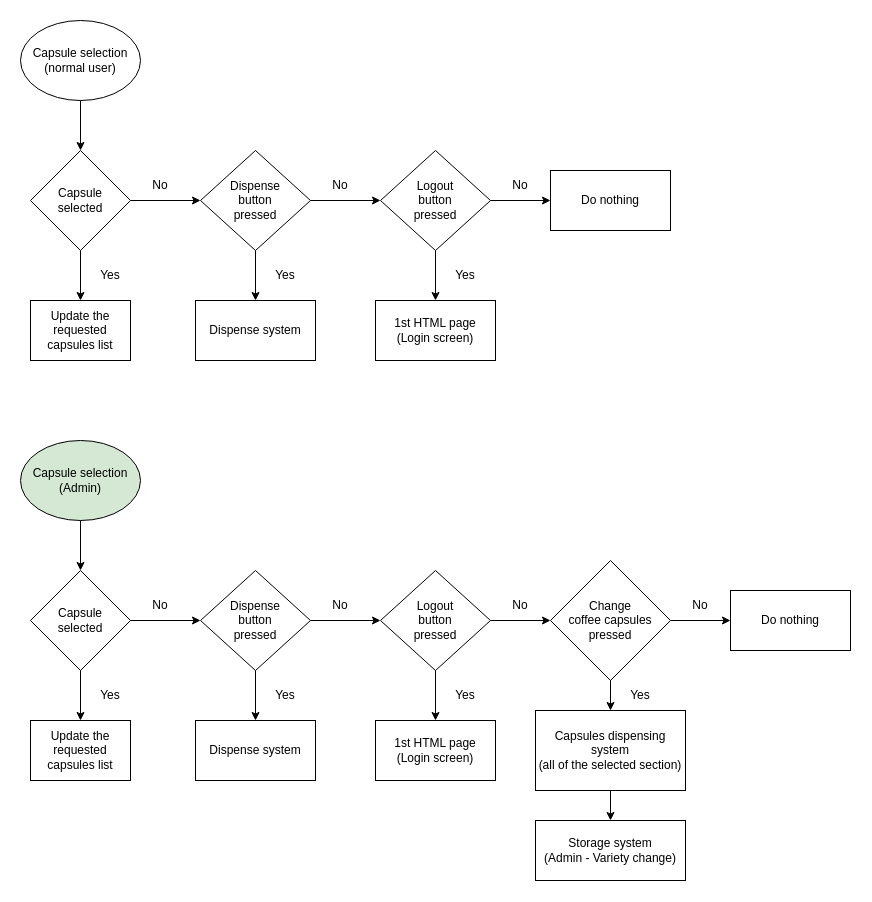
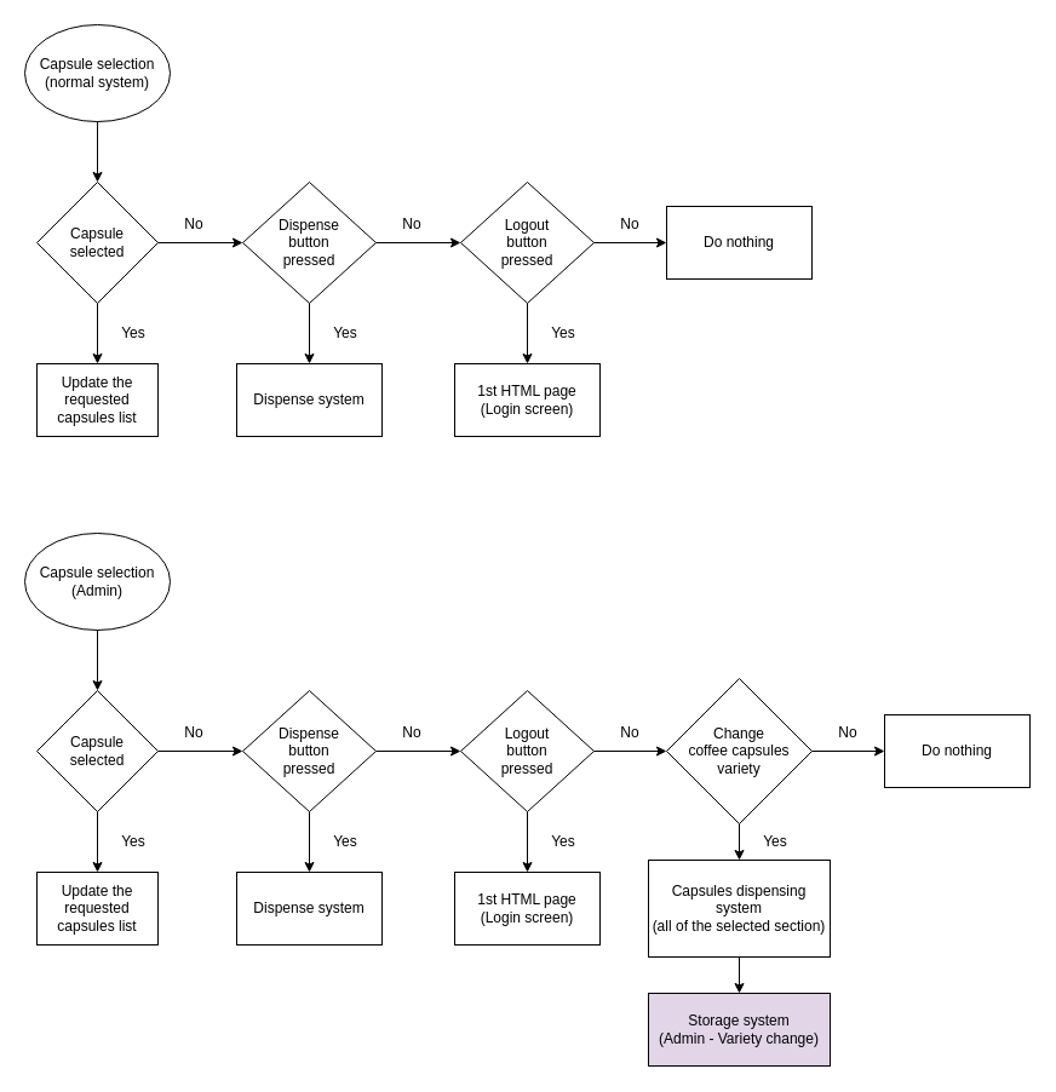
  <mxCell id="0" />
  <mxCell id="1" parent="0" />
- <mxCell id="2" value="Capsule selection&lt;br&gt;(normal user)" style="ellipse;whiteSpace=wrap;html=1;" parent="1" vertex="1"><mxGeometry x="20" y="20" width="120" height="80" as="geometry" /></mxCell>
+ <mxCell id="2" value="Capsule selection&lt;br&gt;(normal system)" style="ellipse;whiteSpace=wrap;html=1;" parent="1" vertex="1"><mxGeometry x="20" y="20" width="120" height="80" as="geometry" /></mxCell>
  <mxCell id="3" value="Capsule &lt;br&gt;selected" style="rhombus;whiteSpace=wrap;html=1;" parent="1" vertex="1"><mxGeometry x="30" y="150" width="100" height="100" as="geometry" /></mxCell>
  <mxCell id="4" value="" style="endArrow=classic;html=1;rounded=0;entryX=0.5;entryY=0;entryDx=0;entryDy=0;exitX=0.5;exitY=1;exitDx=0;exitDy=0;" parent="1" source="2" target="3" edge="1"><mxGeometry width="50" height="50" relative="1" as="geometry"><mxPoint x="90" y="120" as="sourcePoint" /><mxPoint x="300" y="210" as="targetPoint" /></mxGeometry></mxCell>
  <mxCell id="5" value="" style="endArrow=classic;html=1;rounded=0;exitX=1;exitY=0.5;exitDx=0;exitDy=0;entryX=0;entryY=0.5;entryDx=0;entryDy=0;" parent="1" source="3" target="10" edge="1"><mxGeometry width="50" height="50" relative="1" as="geometry"><mxPoint x="250" y="260" as="sourcePoint" /><mxPoint x="180" y="200" as="targetPoint" /></mxGeometry></mxCell>
  <mxCell id="6" value="" style="endArrow=classic;html=1;rounded=0;exitX=0.5;exitY=1;exitDx=0;exitDy=0;entryX=0.5;entryY=0;entryDx=0;entryDy=0;entryPerimeter=0;" parent="1" source="3" target="7" edge="1"><mxGeometry width="50" height="50" relative="1" as="geometry"><mxPoint x="250" y="260" as="sourcePoint" /><mxPoint x="80" y="290" as="targetPoint" /></mxGeometry></mxCell>
  <mxCell id="7" value="Update the requested capsules list" style="rounded=0;whiteSpace=wrap;html=1;" parent="1" vertex="1"><mxGeometry x="30" y="300" width="100" height="60" as="geometry" /></mxCell>
  <mxCell id="8" value="Yes" style="text;html=1;strokeColor=none;fillColor=none;align=center;verticalAlign=middle;whiteSpace=wrap;rounded=0;" parent="1" vertex="1"><mxGeometry x="80" y="260" width="60" height="30" as="geometry" /></mxCell>
  <mxCell id="9" value="No" style="text;html=1;strokeColor=none;fillColor=none;align=center;verticalAlign=middle;whiteSpace=wrap;rounded=0;" parent="1" vertex="1"><mxGeometry x="130" y="170" width="60" height="30" as="geometry" /></mxCell>
  <mxCell id="10" value="Dispense&lt;br&gt;button&lt;br&gt;pressed" style="rhombus;whiteSpace=wrap;html=1;" parent="1" vertex="1"><mxGeometry x="200" y="150" width="110" height="100" as="geometry" /></mxCell>
  <mxCell id="11" value="" style="endArrow=classic;html=1;rounded=0;exitX=0.5;exitY=1;exitDx=0;exitDy=0;entryX=0.5;entryY=0;entryDx=0;entryDy=0;" parent="1" source="10" target="12" edge="1"><mxGeometry width="50" height="50" relative="1" as="geometry"><mxPoint x="200" y="260" as="sourcePoint" /><mxPoint x="255" y="290" as="targetPoint" /></mxGeometry></mxCell>
  <mxCell id="12" value="Dispense system" style="rounded=0;whiteSpace=wrap;html=1;" parent="1" vertex="1"><mxGeometry x="195" y="300" width="120" height="60" as="geometry" /></mxCell>
  <mxCell id="13" value="Logout&lt;br&gt;button&lt;br&gt;pressed" style="rhombus;whiteSpace=wrap;html=1;" parent="1" vertex="1"><mxGeometry x="380" y="150" width="110" height="100" as="geometry" /></mxCell>
  <mxCell id="14" value="Yes" style="text;html=1;strokeColor=none;fillColor=none;align=center;verticalAlign=middle;whiteSpace=wrap;rounded=0;" parent="1" vertex="1"><mxGeometry x="255" y="260" width="60" height="30" as="geometry" /></mxCell>
  <mxCell id="15" value="" style="endArrow=classic;html=1;rounded=0;exitX=1;exitY=0.5;exitDx=0;exitDy=0;entryX=0;entryY=0.5;entryDx=0;entryDy=0;" parent="1" source="10" target="13" edge="1"><mxGeometry width="50" height="50" relative="1" as="geometry"><mxPoint x="200" y="260" as="sourcePoint" /><mxPoint x="250" y="210" as="targetPoint" /></mxGeometry></mxCell>
  <mxCell id="16" value="No" style="text;html=1;strokeColor=none;fillColor=none;align=center;verticalAlign=middle;whiteSpace=wrap;rounded=0;" parent="1" vertex="1"><mxGeometry x="310" y="170" width="60" height="30" as="geometry" /></mxCell>
  <mxCell id="17" value="" style="endArrow=classic;html=1;rounded=0;exitX=0.5;exitY=1;exitDx=0;exitDy=0;entryX=0.5;entryY=0;entryDx=0;entryDy=0;" parent="1" source="13" target="18" edge="1"><mxGeometry width="50" height="50" relative="1" as="geometry"><mxPoint x="200" y="250" as="sourcePoint" /><mxPoint x="435" y="300" as="targetPoint" /></mxGeometry></mxCell>
  <mxCell id="18" value="1st HTML page&lt;br&gt;(Login screen)" style="rounded=0;whiteSpace=wrap;html=1;" parent="1" vertex="1"><mxGeometry x="375" y="300" width="120" height="60" as="geometry" /></mxCell>
  <mxCell id="19" value="Yes" style="text;html=1;strokeColor=none;fillColor=none;align=center;verticalAlign=middle;whiteSpace=wrap;rounded=0;" parent="1" vertex="1"><mxGeometry x="435" y="260" width="60" height="30" as="geometry" /></mxCell>
  <mxCell id="20" value="" style="endArrow=classic;html=1;rounded=0;exitX=1;exitY=0.5;exitDx=0;exitDy=0;entryX=0;entryY=0.5;entryDx=0;entryDy=0;" parent="1" source="13" target="22" edge="1"><mxGeometry width="50" height="50" relative="1" as="geometry"><mxPoint x="580" y="220" as="sourcePoint" /><mxPoint x="600" y="200" as="targetPoint" /></mxGeometry></mxCell>
  <mxCell id="21" value="No" style="text;html=1;strokeColor=none;fillColor=none;align=center;verticalAlign=middle;whiteSpace=wrap;rounded=0;" parent="1" vertex="1"><mxGeometry x="490" y="170" width="60" height="30" as="geometry" /></mxCell>
  <mxCell id="22" value="Do nothing" style="rounded=0;whiteSpace=wrap;html=1;" parent="1" vertex="1"><mxGeometry x="550" y="170" width="120" height="60" as="geometry" /></mxCell>
- <mxCell id="23" value="Capsule selection&lt;br&gt;(Admin)" style="ellipse;whiteSpace=wrap;html=1;fillColor=#d5e8d4;" parent="1" vertex="1"><mxGeometry x="20" y="440" width="120" height="80" as="geometry" /></mxCell>
+ <mxCell id="23" value="Capsule selection&lt;br&gt;(Admin)" style="ellipse;whiteSpace=wrap;html=1;" parent="1" vertex="1"><mxGeometry x="20" y="440" width="120" height="80" as="geometry" /></mxCell>
  <mxCell id="24" value="Capsule &lt;br&gt;selected" style="rhombus;whiteSpace=wrap;html=1;" parent="1" vertex="1"><mxGeometry x="30" y="570" width="100" height="100" as="geometry" /></mxCell>
  <mxCell id="25" value="" style="endArrow=classic;html=1;rounded=0;entryX=0.5;entryY=0;entryDx=0;entryDy=0;exitX=0.5;exitY=1;exitDx=0;exitDy=0;" parent="1" source="23" target="24" edge="1"><mxGeometry width="50" height="50" relative="1" as="geometry"><mxPoint x="90" y="540" as="sourcePoint" /><mxPoint x="300" y="630" as="targetPoint" /></mxGeometry></mxCell>
  <mxCell id="26" value="" style="endArrow=classic;html=1;rounded=0;exitX=1;exitY=0.5;exitDx=0;exitDy=0;entryX=0;entryY=0.5;entryDx=0;entryDy=0;" parent="1" source="24" target="31" edge="1"><mxGeometry width="50" height="50" relative="1" as="geometry"><mxPoint x="250" y="680" as="sourcePoint" /><mxPoint x="180" y="620" as="targetPoint" /></mxGeometry></mxCell>
  <mxCell id="27" value="" style="endArrow=classic;html=1;rounded=0;exitX=0.5;exitY=1;exitDx=0;exitDy=0;entryX=0.5;entryY=0;entryDx=0;entryDy=0;entryPerimeter=0;" parent="1" source="24" target="28" edge="1"><mxGeometry width="50" height="50" relative="1" as="geometry"><mxPoint x="250" y="680" as="sourcePoint" /><mxPoint x="80" y="710" as="targetPoint" /></mxGeometry></mxCell>
  <mxCell id="28" value="Update the requested capsules list" style="rounded=0;whiteSpace=wrap;html=1;" parent="1" vertex="1"><mxGeometry x="30" y="720" width="100" height="60" as="geometry" /></mxCell>
  <mxCell id="29" value="Yes" style="text;html=1;strokeColor=none;fillColor=none;align=center;verticalAlign=middle;whiteSpace=wrap;rounded=0;" parent="1" vertex="1"><mxGeometry x="80" y="680" width="60" height="30" as="geometry" /></mxCell>
  <mxCell id="30" value="No" style="text;html=1;strokeColor=none;fillColor=none;align=center;verticalAlign=middle;whiteSpace=wrap;rounded=0;" parent="1" vertex="1"><mxGeometry x="130" y="590" width="60" height="30" as="geometry" /></mxCell>
  <mxCell id="31" value="Dispense&lt;br&gt;button&lt;br&gt;pressed" style="rhombus;whiteSpace=wrap;html=1;" parent="1" vertex="1"><mxGeometry x="200" y="570" width="110" height="100" as="geometry" /></mxCell>
  <mxCell id="32" value="" style="endArrow=classic;html=1;rounded=0;exitX=0.5;exitY=1;exitDx=0;exitDy=0;entryX=0.5;entryY=0;entryDx=0;entryDy=0;" parent="1" source="31" target="33" edge="1"><mxGeometry width="50" height="50" relative="1" as="geometry"><mxPoint x="200" y="680" as="sourcePoint" /><mxPoint x="255" y="710" as="targetPoint" /></mxGeometry></mxCell>
  <mxCell id="33" value="Dispense system" style="rounded=0;whiteSpace=wrap;html=1;" parent="1" vertex="1"><mxGeometry x="195" y="720" width="120" height="60" as="geometry" /></mxCell>
  <mxCell id="34" value="Logout&lt;br&gt;button&lt;br&gt;pressed" style="rhombus;whiteSpace=wrap;html=1;" parent="1" vertex="1"><mxGeometry x="380" y="570" width="110" height="100" as="geometry" /></mxCell>
  <mxCell id="35" value="Yes" style="text;html=1;strokeColor=none;fillColor=none;align=center;verticalAlign=middle;whiteSpace=wrap;rounded=0;" parent="1" vertex="1"><mxGeometry x="255" y="680" width="60" height="30" as="geometry" /></mxCell>
  <mxCell id="36" value="" style="endArrow=classic;html=1;rounded=0;exitX=1;exitY=0.5;exitDx=0;exitDy=0;entryX=0;entryY=0.5;entryDx=0;entryDy=0;" parent="1" source="31" target="34" edge="1"><mxGeometry width="50" height="50" relative="1" as="geometry"><mxPoint x="200" y="680" as="sourcePoint" /><mxPoint x="250" y="630" as="targetPoint" /></mxGeometry></mxCell>
  <mxCell id="37" value="No" style="text;html=1;strokeColor=none;fillColor=none;align=center;verticalAlign=middle;whiteSpace=wrap;rounded=0;" parent="1" vertex="1"><mxGeometry x="310" y="590" width="60" height="30" as="geometry" /></mxCell>
  <mxCell id="38" value="" style="endArrow=classic;html=1;rounded=0;exitX=0.5;exitY=1;exitDx=0;exitDy=0;entryX=0.5;entryY=0;entryDx=0;entryDy=0;" parent="1" source="34" target="39" edge="1"><mxGeometry width="50" height="50" relative="1" as="geometry"><mxPoint x="200" y="670" as="sourcePoint" /><mxPoint x="435" y="720" as="targetPoint" /></mxGeometry></mxCell>
  <mxCell id="39" value="1st HTML page&lt;br&gt;(Login screen)" style="rounded=0;whiteSpace=wrap;html=1;" parent="1" vertex="1"><mxGeometry x="375" y="720" width="120" height="60" as="geometry" /></mxCell>
  <mxCell id="40" value="Yes" style="text;html=1;strokeColor=none;fillColor=none;align=center;verticalAlign=middle;whiteSpace=wrap;rounded=0;" parent="1" vertex="1"><mxGeometry x="435" y="680" width="60" height="30" as="geometry" /></mxCell>
  <mxCell id="41" value="" style="endArrow=classic;html=1;rounded=0;exitX=1;exitY=0.5;exitDx=0;exitDy=0;entryX=0;entryY=0.5;entryDx=0;entryDy=0;" parent="1" source="34" target="43" edge="1"><mxGeometry width="50" height="50" relative="1" as="geometry"><mxPoint x="580" y="640" as="sourcePoint" /><mxPoint x="550" y="620" as="targetPoint" /></mxGeometry></mxCell>
  <mxCell id="42" value="No" style="text;html=1;strokeColor=none;fillColor=none;align=center;verticalAlign=middle;whiteSpace=wrap;rounded=0;" parent="1" vertex="1"><mxGeometry x="490" y="590" width="60" height="30" as="geometry" /></mxCell>
- <mxCell id="43" value="Change&lt;br&gt;coffee capsules pressed" style="rhombus;whiteSpace=wrap;html=1;" parent="1" vertex="1"><mxGeometry x="550" y="560" width="120" height="120" as="geometry" /></mxCell>
- <mxCell id="44" value="&lt;span&gt;Storage system&lt;/span&gt;&lt;br&gt;&lt;span&gt;(Admin - Variety change)&lt;/span&gt;" style="rounded=0;whiteSpace=wrap;html=1;" parent="1" vertex="1"><mxGeometry x="535" y="820" width="150" height="60" as="geometry" /></mxCell>
+ <mxCell id="43" value="Change&lt;br&gt;coffee capsules variety" style="rhombus;whiteSpace=wrap;html=1;" parent="1" vertex="1"><mxGeometry x="550" y="560" width="120" height="120" as="geometry" /></mxCell>
+ <mxCell id="44" value="&lt;span&gt;Storage system&lt;/span&gt;&lt;br&gt;&lt;span&gt;(Admin - Variety change)&lt;/span&gt;" style="rounded=0;whiteSpace=wrap;html=1;fillColor=#e1d5e7;" parent="1" vertex="1"><mxGeometry x="535" y="820" width="150" height="60" as="geometry" /></mxCell>
  <mxCell id="45" value="" style="endArrow=classic;html=1;rounded=0;exitX=1;exitY=0.5;exitDx=0;exitDy=0;entryX=0;entryY=0.5;entryDx=0;entryDy=0;" parent="1" source="43" target="46" edge="1"><mxGeometry width="50" height="50" relative="1" as="geometry"><mxPoint x="490" y="560" as="sourcePoint" /><mxPoint x="720" y="620" as="targetPoint" /></mxGeometry></mxCell>
  <mxCell id="46" value="Do nothing" style="rounded=0;whiteSpace=wrap;html=1;" parent="1" vertex="1"><mxGeometry x="730" y="590" width="120" height="60" as="geometry" /></mxCell>
  <mxCell id="47" value="No" style="text;html=1;strokeColor=none;fillColor=none;align=center;verticalAlign=middle;whiteSpace=wrap;rounded=0;" parent="1" vertex="1"><mxGeometry x="670" y="590" width="60" height="30" as="geometry" /></mxCell>
  <mxCell id="48" value="Yes" style="text;html=1;strokeColor=none;fillColor=none;align=center;verticalAlign=middle;whiteSpace=wrap;rounded=0;" parent="1" vertex="1"><mxGeometry x="610" y="680" width="60" height="30" as="geometry" /></mxCell>
  <mxCell id="49" value="&lt;span&gt;Capsules dispensing&lt;/span&gt;&lt;br&gt;&lt;span&gt;system&lt;/span&gt;&lt;br&gt;&lt;span&gt;(all of the selected section)&lt;/span&gt;" style="rounded=0;whiteSpace=wrap;html=1;" parent="1" vertex="1"><mxGeometry x="535" y="710" width="150" height="80" as="geometry" /></mxCell>
  <mxCell id="50" value="" style="endArrow=classic;html=1;rounded=0;exitX=0.5;exitY=1;exitDx=0;exitDy=0;entryX=0.5;entryY=0;entryDx=0;entryDy=0;" parent="1" source="43" target="49" edge="1"><mxGeometry width="50" height="50" relative="1" as="geometry"><mxPoint x="550" y="690" as="sourcePoint" /><mxPoint x="540" y="720" as="targetPoint" /></mxGeometry></mxCell>
  <mxCell id="51" value="" style="endArrow=classic;html=1;rounded=0;entryX=0.5;entryY=0;entryDx=0;entryDy=0;exitX=0.5;exitY=1;exitDx=0;exitDy=0;" parent="1" source="49" target="44" edge="1"><mxGeometry width="50" height="50" relative="1" as="geometry"><mxPoint x="610" y="790" as="sourcePoint" /><mxPoint x="580" y="810" as="targetPoint" /></mxGeometry></mxCell>
